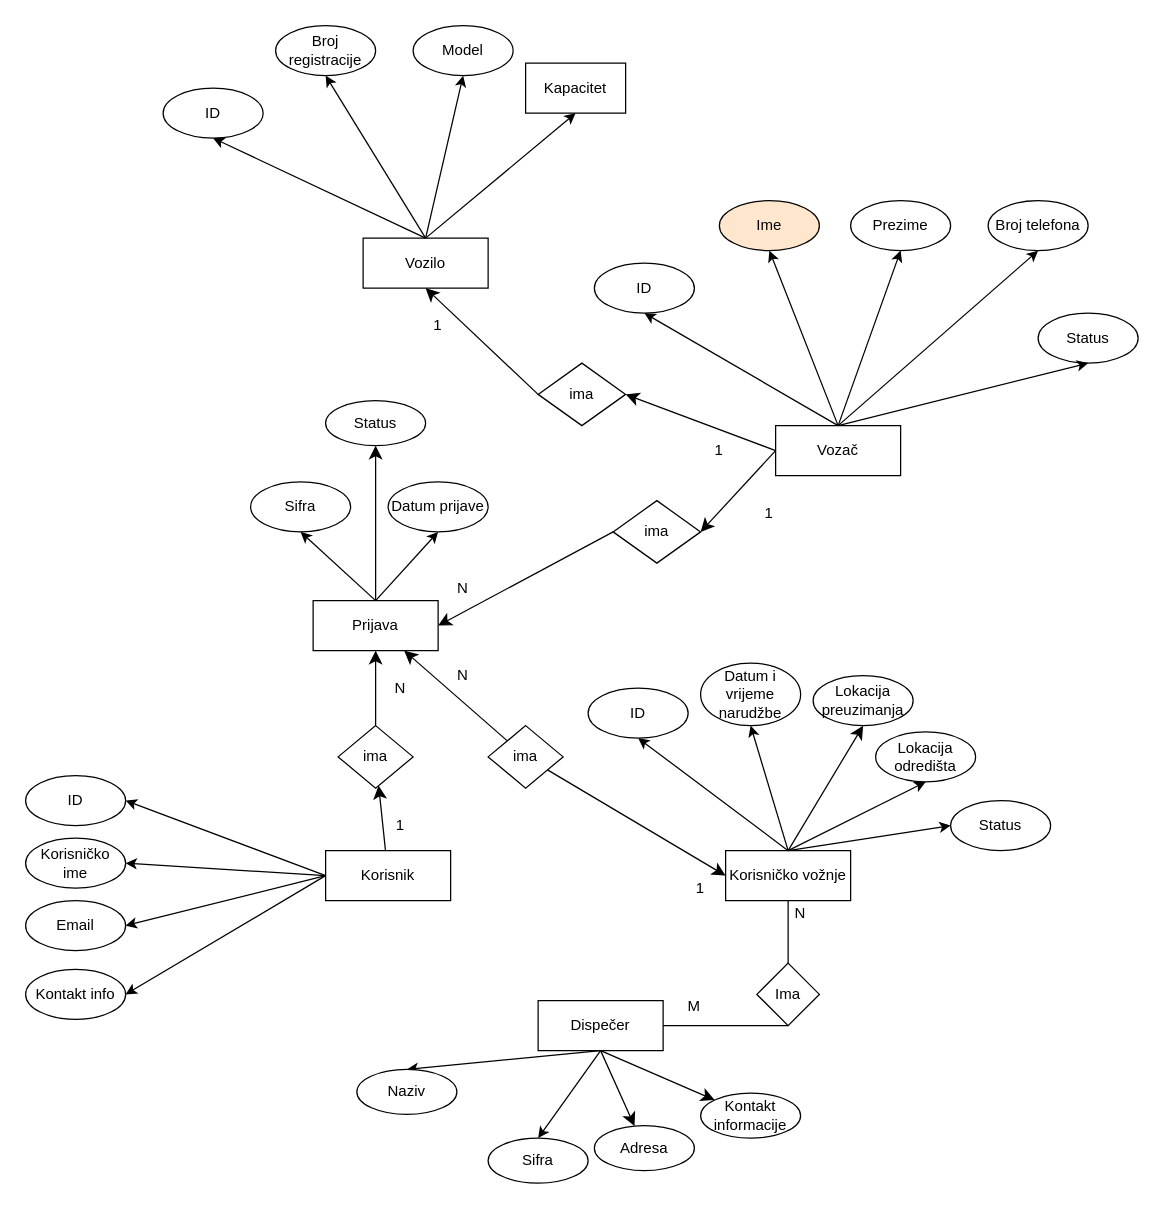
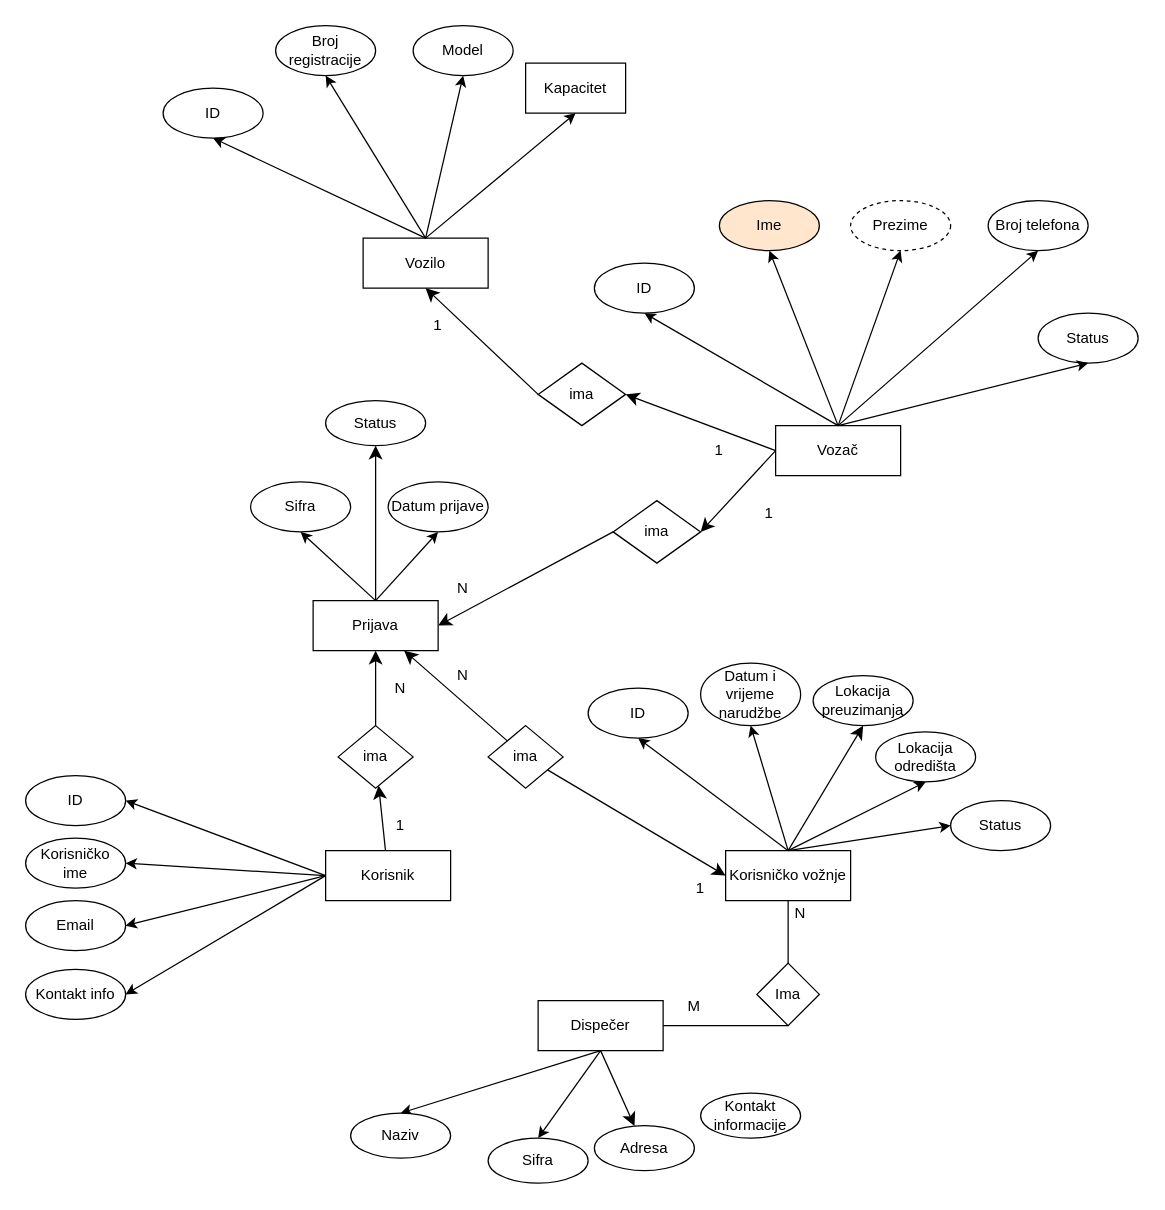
  <mxCell id="0" />
  <mxCell id="1" parent="0" />
  <mxCell id="2" style="edgeStyle=none;rounded=0;orthogonalLoop=1;jettySize=auto;html=1;exitX=0;exitY=0.25;exitDx=0;exitDy=0;entryX=1;entryY=0.5;entryDx=0;entryDy=0;" parent="1" target="7" edge="1"><mxGeometry relative="1" as="geometry"><mxPoint x="260" y="700" as="sourcePoint" /><mxPoint x="100" y="620" as="targetPoint" /></mxGeometry></mxCell>
  <mxCell id="3" style="edgeStyle=none;rounded=0;orthogonalLoop=1;jettySize=auto;html=1;exitX=0;exitY=0.25;exitDx=0;exitDy=0;entryX=1;entryY=0.5;entryDx=0;entryDy=0;" parent="1" target="8" edge="1"><mxGeometry relative="1" as="geometry"><mxPoint x="260" y="700" as="sourcePoint" /><mxPoint x="100" y="670" as="targetPoint" /></mxGeometry></mxCell>
  <mxCell id="4" style="edgeStyle=none;rounded=0;orthogonalLoop=1;jettySize=auto;html=1;exitX=0;exitY=0.25;exitDx=0;exitDy=0;entryX=1;entryY=0.5;entryDx=0;entryDy=0;" parent="1" target="9" edge="1"><mxGeometry relative="1" as="geometry"><mxPoint x="260" y="700" as="sourcePoint" /><mxPoint x="100" y="720" as="targetPoint" /></mxGeometry></mxCell>
  <mxCell id="5" style="edgeStyle=none;curved=1;rounded=0;orthogonalLoop=1;jettySize=auto;html=1;fontSize=12;startSize=8;endSize=8;" parent="1" source="6" target="44" edge="1"><mxGeometry relative="1" as="geometry" /></mxCell>
  <mxCell id="6" value="Korisnik" style="rounded=0;whiteSpace=wrap;html=1;" parent="1" vertex="1"><mxGeometry x="260" y="680" width="100" height="40" as="geometry" /></mxCell>
  <mxCell id="7" value="ID" style="ellipse;whiteSpace=wrap;html=1;" parent="1" vertex="1"><mxGeometry x="20" y="620" width="80" height="40" as="geometry" /></mxCell>
  <mxCell id="8" value="Korisničko ime" style="ellipse;whiteSpace=wrap;html=1;" parent="1" vertex="1"><mxGeometry x="20" y="670" width="80" height="40" as="geometry" /></mxCell>
  <mxCell id="9" value="Email" style="ellipse;whiteSpace=wrap;html=1;" parent="1" vertex="1"><mxGeometry x="20" y="720" width="80" height="40" as="geometry" /></mxCell>
  <mxCell id="10" style="edgeStyle=none;curved=1;rounded=0;orthogonalLoop=1;jettySize=auto;html=1;fontSize=12;startSize=8;endSize=8;" parent="1" source="12" target="34" edge="1"><mxGeometry relative="1" as="geometry" /></mxCell>
  <mxCell id="11" style="edgeStyle=none;curved=1;rounded=0;orthogonalLoop=1;jettySize=auto;html=1;entryX=0;entryY=0.5;entryDx=0;entryDy=0;fontSize=12;startSize=8;endSize=8;" parent="1" source="12" target="17" edge="1"><mxGeometry relative="1" as="geometry" /></mxCell>
  <mxCell id="12" value="ima" style="rhombus;whiteSpace=wrap;html=1;" parent="1" vertex="1"><mxGeometry x="390" y="580" width="60" height="50" as="geometry" /></mxCell>
  <mxCell id="13" style="edgeStyle=none;rounded=0;orthogonalLoop=1;jettySize=auto;html=1;exitX=0.5;exitY=0;exitDx=0;exitDy=0;entryX=0.5;entryY=1;entryDx=0;entryDy=0;" parent="1" source="17" target="30" edge="1"><mxGeometry relative="1" as="geometry" /></mxCell>
  <mxCell id="14" style="edgeStyle=none;rounded=0;orthogonalLoop=1;jettySize=auto;html=1;exitX=0.5;exitY=0;exitDx=0;exitDy=0;entryX=0.5;entryY=1;entryDx=0;entryDy=0;" parent="1" source="17" target="31" edge="1"><mxGeometry relative="1" as="geometry" /></mxCell>
  <mxCell id="15" style="edgeStyle=none;rounded=0;orthogonalLoop=1;jettySize=auto;html=1;exitX=0.5;exitY=0;exitDx=0;exitDy=0;entryX=0.5;entryY=1;entryDx=0;entryDy=0;" parent="1" source="17" target="32" edge="1"><mxGeometry relative="1" as="geometry" /></mxCell>
  <mxCell id="16" style="edgeStyle=none;curved=1;rounded=0;orthogonalLoop=1;jettySize=auto;html=1;exitX=0.5;exitY=0;exitDx=0;exitDy=0;entryX=0.5;entryY=1;entryDx=0;entryDy=0;fontSize=12;startSize=8;endSize=8;" parent="1" source="17" target="39" edge="1"><mxGeometry relative="1" as="geometry" /></mxCell>
  <mxCell id="17" value="Korisničko vožnje" style="rounded=0;whiteSpace=wrap;html=1;" parent="1" vertex="1"><mxGeometry x="580" y="680" width="100" height="40" as="geometry" /></mxCell>
  <mxCell id="18" style="edgeStyle=none;rounded=0;orthogonalLoop=1;jettySize=auto;html=1;exitX=0.5;exitY=1;exitDx=0;exitDy=0;entryX=0.5;entryY=0;entryDx=0;entryDy=0;" parent="1" source="22" target="28" edge="1"><mxGeometry relative="1" as="geometry" /></mxCell>
  <mxCell id="19" style="edgeStyle=none;rounded=0;orthogonalLoop=1;jettySize=auto;html=1;exitX=0.5;exitY=1;exitDx=0;exitDy=0;entryX=0.5;entryY=0;entryDx=0;entryDy=0;" parent="1" source="22" target="29" edge="1"><mxGeometry relative="1" as="geometry" /></mxCell>
  <mxCell id="20" style="edgeStyle=none;curved=1;rounded=0;orthogonalLoop=1;jettySize=auto;html=1;fontSize=12;startSize=8;endSize=8;exitX=0.5;exitY=1;exitDx=0;exitDy=0;" parent="1" source="22" target="40" edge="1"><mxGeometry relative="1" as="geometry" /></mxCell>
- <mxCell id="21" style="edgeStyle=none;curved=1;rounded=0;orthogonalLoop=1;jettySize=auto;html=1;exitX=0.5;exitY=1;exitDx=0;exitDy=0;fontSize=12;startSize=8;endSize=8;" parent="1" source="22" target="41" edge="1"><mxGeometry relative="1" as="geometry" /></mxCell>
  <mxCell id="22" value="Dispečer" style="rounded=0;whiteSpace=wrap;html=1;" parent="1" vertex="1"><mxGeometry x="430" y="800" width="100" height="40" as="geometry" /></mxCell>
  <mxCell id="23" value="Ima" style="rhombus;whiteSpace=wrap;html=1;" parent="1" vertex="1"><mxGeometry x="605" y="770" width="50" height="50" as="geometry" /></mxCell>
  <mxCell id="24" value="" style="endArrow=none;html=1;rounded=0;exitX=0.5;exitY=1;exitDx=0;exitDy=0;entryX=0.5;entryY=0;entryDx=0;entryDy=0;" parent="1" source="17" target="23" edge="1"><mxGeometry width="50" height="50" relative="1" as="geometry"><mxPoint x="710" y="790" as="sourcePoint" /><mxPoint x="760" y="740" as="targetPoint" /></mxGeometry></mxCell>
  <mxCell id="25" value="" style="endArrow=none;html=1;rounded=0;exitX=0.5;exitY=1;exitDx=0;exitDy=0;" parent="1" source="23" target="22" edge="1"><mxGeometry width="50" height="50" relative="1" as="geometry"><mxPoint x="710" y="790" as="sourcePoint" /><mxPoint x="760" y="740" as="targetPoint" /></mxGeometry></mxCell>
  <mxCell id="26" value="M" style="text;html=1;strokeColor=none;fillColor=none;align=center;verticalAlign=middle;whiteSpace=wrap;rounded=0;" parent="1" vertex="1"><mxGeometry x="535" y="795" width="40" height="20" as="geometry" /></mxCell>
  <mxCell id="27" value="N" style="text;html=1;strokeColor=none;fillColor=none;align=center;verticalAlign=middle;whiteSpace=wrap;rounded=0;" parent="1" vertex="1"><mxGeometry x="620" y="720" width="40" height="20" as="geometry" /></mxCell>
  <mxCell id="28" value="Sifra" style="ellipse;whiteSpace=wrap;html=1;" parent="1" vertex="1"><mxGeometry x="390" y="910" width="80" height="36" as="geometry" /></mxCell>
- <mxCell id="29" value="Naziv" style="ellipse;whiteSpace=wrap;html=1;" parent="1" vertex="1"><mxGeometry x="285" y="855" width="80" height="36" as="geometry" /></mxCell>
+ <mxCell id="29" value="Naziv" style="ellipse;whiteSpace=wrap;html=1;" parent="1" vertex="1"><mxGeometry x="280" y="890" width="80" height="36" as="geometry" /></mxCell>
  <mxCell id="30" value="ID" style="ellipse;whiteSpace=wrap;html=1;" parent="1" vertex="1"><mxGeometry x="470" y="550" width="80" height="40" as="geometry" /></mxCell>
  <mxCell id="31" value="Datum i vrijeme narudžbe" style="ellipse;whiteSpace=wrap;html=1;" parent="1" vertex="1"><mxGeometry x="560" y="530" width="80" height="50" as="geometry" /></mxCell>
  <mxCell id="32" value="Lokacija odredišta" style="ellipse;whiteSpace=wrap;html=1;" parent="1" vertex="1"><mxGeometry x="700" y="585" width="80" height="40" as="geometry" /></mxCell>
  <mxCell id="33" style="edgeStyle=none;curved=1;rounded=0;orthogonalLoop=1;jettySize=auto;html=1;fontSize=12;startSize=8;endSize=8;" parent="1" source="34" target="42" edge="1"><mxGeometry relative="1" as="geometry" /></mxCell>
  <mxCell id="34" value="Prijava" style="rounded=0;whiteSpace=wrap;html=1;" parent="1" vertex="1"><mxGeometry x="250" y="480" width="100" height="40" as="geometry" /></mxCell>
  <mxCell id="35" style="edgeStyle=none;rounded=0;orthogonalLoop=1;jettySize=auto;html=1;entryX=0.5;entryY=1;entryDx=0;entryDy=0;exitX=0.5;exitY=0;exitDx=0;exitDy=0;" parent="1" source="34" target="36" edge="1"><mxGeometry relative="1" as="geometry"><mxPoint x="280" y="480" as="sourcePoint" /></mxGeometry></mxCell>
  <mxCell id="36" value="Sifra" style="ellipse;whiteSpace=wrap;html=1;" parent="1" vertex="1"><mxGeometry x="200" y="385" width="80" height="40" as="geometry" /></mxCell>
  <mxCell id="37" style="edgeStyle=none;rounded=0;orthogonalLoop=1;jettySize=auto;html=1;entryX=0.5;entryY=1;entryDx=0;entryDy=0;" parent="1" target="38" edge="1"><mxGeometry relative="1" as="geometry"><mxPoint x="300" y="480" as="sourcePoint" /></mxGeometry></mxCell>
  <mxCell id="38" value="Datum prijave" style="ellipse;whiteSpace=wrap;html=1;" parent="1" vertex="1"><mxGeometry x="310" y="385" width="80" height="40" as="geometry" /></mxCell>
  <mxCell id="39" value="Lokacija preuzimanja" style="ellipse;whiteSpace=wrap;html=1;" parent="1" vertex="1"><mxGeometry x="650" y="540" width="80" height="40" as="geometry" /></mxCell>
  <mxCell id="40" value="Adresa" style="ellipse;whiteSpace=wrap;html=1;" parent="1" vertex="1"><mxGeometry x="475" y="900" width="80" height="36" as="geometry" /></mxCell>
  <mxCell id="41" value="Kontakt informacije" style="ellipse;whiteSpace=wrap;html=1;" parent="1" vertex="1"><mxGeometry x="560" y="874" width="80" height="36" as="geometry" /></mxCell>
  <mxCell id="42" value="Status" style="ellipse;whiteSpace=wrap;html=1;" parent="1" vertex="1"><mxGeometry x="260" y="320" width="80" height="36" as="geometry" /></mxCell>
  <mxCell id="43" style="edgeStyle=none;curved=1;rounded=0;orthogonalLoop=1;jettySize=auto;html=1;fontSize=12;startSize=8;endSize=8;" parent="1" source="44" target="34" edge="1"><mxGeometry relative="1" as="geometry" /></mxCell>
  <mxCell id="44" value="ima" style="rhombus;whiteSpace=wrap;html=1;" parent="1" vertex="1"><mxGeometry x="270" y="580" width="60" height="50" as="geometry" /></mxCell>
  <mxCell id="45" value="1" style="text;html=1;strokeColor=none;fillColor=none;align=center;verticalAlign=middle;whiteSpace=wrap;rounded=0;" parent="1" vertex="1"><mxGeometry x="300" y="650" width="40" height="20" as="geometry" /></mxCell>
  <mxCell id="46" value="N" style="text;html=1;strokeColor=none;fillColor=none;align=center;verticalAlign=middle;whiteSpace=wrap;rounded=0;" parent="1" vertex="1"><mxGeometry x="300" y="540" width="40" height="20" as="geometry" /></mxCell>
  <mxCell id="47" value="1" style="text;html=1;strokeColor=none;fillColor=none;align=center;verticalAlign=middle;whiteSpace=wrap;rounded=0;" parent="1" vertex="1"><mxGeometry x="540" y="700" width="40" height="20" as="geometry" /></mxCell>
  <mxCell id="48" value="N" style="text;html=1;strokeColor=none;fillColor=none;align=center;verticalAlign=middle;whiteSpace=wrap;rounded=0;" parent="1" vertex="1"><mxGeometry x="350" y="530" width="40" height="20" as="geometry" /></mxCell>
  <mxCell id="49" value="Kontakt info" style="ellipse;whiteSpace=wrap;html=1;" parent="1" vertex="1"><mxGeometry x="20" y="775" width="80" height="40" as="geometry" /></mxCell>
  <mxCell id="50" style="edgeStyle=none;rounded=0;orthogonalLoop=1;jettySize=auto;html=1;exitX=0;exitY=0.5;exitDx=0;exitDy=0;entryX=1;entryY=0.5;entryDx=0;entryDy=0;" parent="1" source="6" target="49" edge="1"><mxGeometry relative="1" as="geometry"><mxPoint x="220" y="770" as="sourcePoint" /><mxPoint x="60" y="810" as="targetPoint" /></mxGeometry></mxCell>
  <mxCell id="51" value="Vozač" style="rounded=0;whiteSpace=wrap;html=1;" parent="1" vertex="1"><mxGeometry x="620" y="340" width="100" height="40" as="geometry" /></mxCell>
  <mxCell id="52" value="Vozilo" style="rounded=0;whiteSpace=wrap;html=1;" parent="1" vertex="1"><mxGeometry x="290" y="190" width="100" height="40" as="geometry" /></mxCell>
  <mxCell id="53" value="ima" style="rhombus;whiteSpace=wrap;html=1;" vertex="1" parent="1"><mxGeometry x="490" y="400" width="70" height="50" as="geometry" /></mxCell>
  <mxCell id="54" style="edgeStyle=none;curved=1;rounded=0;orthogonalLoop=1;jettySize=auto;html=1;fontSize=12;startSize=8;endSize=8;exitX=0;exitY=0.5;exitDx=0;exitDy=0;entryX=1;entryY=0.5;entryDx=0;entryDy=0;" edge="1" parent="1" source="51" target="53"><mxGeometry relative="1" as="geometry"><mxPoint x="510" y="360" as="sourcePoint" /><mxPoint x="504" y="308" as="targetPoint" /></mxGeometry></mxCell>
  <mxCell id="55" style="edgeStyle=none;curved=1;rounded=0;orthogonalLoop=1;jettySize=auto;html=1;fontSize=12;startSize=8;endSize=8;entryX=1;entryY=0.5;entryDx=0;entryDy=0;exitX=0;exitY=0.5;exitDx=0;exitDy=0;" edge="1" parent="1" source="53" target="34"><mxGeometry relative="1" as="geometry"><mxPoint x="430" y="450" as="sourcePoint" /><mxPoint x="348" y="378" as="targetPoint" /></mxGeometry></mxCell>
  <mxCell id="56" value="1" style="text;html=1;strokeColor=none;fillColor=none;align=center;verticalAlign=middle;whiteSpace=wrap;rounded=0;" vertex="1" parent="1"><mxGeometry x="590" y="400" width="50" height="20" as="geometry" /></mxCell>
  <mxCell id="57" value="N" style="text;html=1;strokeColor=none;fillColor=none;align=center;verticalAlign=middle;whiteSpace=wrap;rounded=0;" vertex="1" parent="1"><mxGeometry x="350" y="460" width="40" height="20" as="geometry" /></mxCell>
  <mxCell id="58" value="ID" style="ellipse;whiteSpace=wrap;html=1;" vertex="1" parent="1"><mxGeometry x="475" y="210" width="80" height="40" as="geometry" /></mxCell>
  <mxCell id="59" value="Ime" style="ellipse;whiteSpace=wrap;html=1;fillColor=#ffe6cc;" vertex="1" parent="1"><mxGeometry x="575" y="160" width="80" height="40" as="geometry" /></mxCell>
- <mxCell id="60" value="Prezime" style="ellipse;whiteSpace=wrap;html=1;" vertex="1" parent="1"><mxGeometry x="680" y="160" width="80" height="40" as="geometry" /></mxCell>
+ <mxCell id="60" value="Prezime" style="ellipse;whiteSpace=wrap;html=1;dashed=1;" vertex="1" parent="1"><mxGeometry x="680" y="160" width="80" height="40" as="geometry" /></mxCell>
  <mxCell id="61" value="&lt;div&gt;Broj telefona&lt;/div&gt;" style="ellipse;whiteSpace=wrap;html=1;" vertex="1" parent="1"><mxGeometry x="790" y="160" width="80" height="40" as="geometry" /></mxCell>
  <mxCell id="62" value="Broj registracije" style="ellipse;whiteSpace=wrap;html=1;" vertex="1" parent="1"><mxGeometry x="220" y="20" width="80" height="40" as="geometry" /></mxCell>
  <mxCell id="63" value="Status" style="ellipse;whiteSpace=wrap;html=1;" vertex="1" parent="1"><mxGeometry x="830" y="250" width="80" height="40" as="geometry" /></mxCell>
  <mxCell id="64" style="edgeStyle=none;rounded=0;orthogonalLoop=1;jettySize=auto;html=1;entryX=0.5;entryY=1;entryDx=0;entryDy=0;exitX=0.5;exitY=0;exitDx=0;exitDy=0;" edge="1" parent="1" source="51" target="59"><mxGeometry relative="1" as="geometry"><mxPoint x="630" y="270" as="sourcePoint" /><mxPoint x="570" y="215" as="targetPoint" /></mxGeometry></mxCell>
  <mxCell id="65" style="edgeStyle=none;rounded=0;orthogonalLoop=1;jettySize=auto;html=1;entryX=0.5;entryY=1;entryDx=0;entryDy=0;exitX=0.5;exitY=0;exitDx=0;exitDy=0;" edge="1" parent="1" source="51" target="58"><mxGeometry relative="1" as="geometry"><mxPoint x="590" y="290" as="sourcePoint" /><mxPoint x="530" y="235" as="targetPoint" /></mxGeometry></mxCell>
  <mxCell id="66" style="edgeStyle=none;rounded=0;orthogonalLoop=1;jettySize=auto;html=1;entryX=0.5;entryY=1;entryDx=0;entryDy=0;" edge="1" parent="1" target="60"><mxGeometry relative="1" as="geometry"><mxPoint x="670" y="340" as="sourcePoint" /><mxPoint x="640" y="235" as="targetPoint" /></mxGeometry></mxCell>
  <mxCell id="67" style="edgeStyle=none;rounded=0;orthogonalLoop=1;jettySize=auto;html=1;entryX=0.5;entryY=1;entryDx=0;entryDy=0;" edge="1" parent="1" target="61"><mxGeometry relative="1" as="geometry"><mxPoint x="670" y="340" as="sourcePoint" /><mxPoint x="680" y="195" as="targetPoint" /></mxGeometry></mxCell>
  <mxCell id="68" style="edgeStyle=none;rounded=0;orthogonalLoop=1;jettySize=auto;html=1;entryX=0.5;entryY=1;entryDx=0;entryDy=0;exitX=0.5;exitY=0;exitDx=0;exitDy=0;" edge="1" parent="1" source="51" target="63"><mxGeometry relative="1" as="geometry"><mxPoint x="810" y="340" as="sourcePoint" /><mxPoint x="750" y="285" as="targetPoint" /></mxGeometry></mxCell>
  <mxCell id="69" value="Status" style="ellipse;whiteSpace=wrap;html=1;" vertex="1" parent="1"><mxGeometry x="760" y="640" width="80" height="40" as="geometry" /></mxCell>
  <mxCell id="70" style="edgeStyle=none;rounded=0;orthogonalLoop=1;jettySize=auto;html=1;exitX=0.5;exitY=0;exitDx=0;exitDy=0;entryX=0;entryY=0.5;entryDx=0;entryDy=0;" edge="1" parent="1" source="17" target="69"><mxGeometry relative="1" as="geometry"><mxPoint x="740" y="740" as="sourcePoint" /><mxPoint x="850" y="685" as="targetPoint" /></mxGeometry></mxCell>
  <mxCell id="71" value="ID" style="ellipse;whiteSpace=wrap;html=1;" vertex="1" parent="1"><mxGeometry x="130" y="70" width="80" height="40" as="geometry" /></mxCell>
  <mxCell id="72" value="Model" style="ellipse;whiteSpace=wrap;html=1;" vertex="1" parent="1"><mxGeometry x="330" y="20" width="80" height="40" as="geometry" /></mxCell>
  <mxCell id="73" value="Kapacitet" style="whiteSpace=wrap;html=1;rounded=0;" vertex="1" parent="1"><mxGeometry x="420" y="50" width="80" height="40" as="geometry" /></mxCell>
  <mxCell id="74" value="1" style="text;html=1;strokeColor=none;fillColor=none;align=center;verticalAlign=middle;whiteSpace=wrap;rounded=0;" vertex="1" parent="1"><mxGeometry x="550" y="350" width="50" height="20" as="geometry" /></mxCell>
  <mxCell id="75" value="1" style="text;html=1;strokeColor=none;fillColor=none;align=center;verticalAlign=middle;whiteSpace=wrap;rounded=0;" vertex="1" parent="1"><mxGeometry x="325" y="250" width="50" height="20" as="geometry" /></mxCell>
  <mxCell id="76" style="edgeStyle=none;rounded=0;orthogonalLoop=1;jettySize=auto;html=1;entryX=0.5;entryY=1;entryDx=0;entryDy=0;exitX=0.5;exitY=0;exitDx=0;exitDy=0;" edge="1" parent="1" source="52" target="71"><mxGeometry relative="1" as="geometry"><mxPoint x="230" y="150" as="sourcePoint" /><mxPoint x="75" y="60" as="targetPoint" /></mxGeometry></mxCell>
  <mxCell id="77" style="edgeStyle=none;rounded=0;orthogonalLoop=1;jettySize=auto;html=1;entryX=0.5;entryY=1;entryDx=0;entryDy=0;exitX=0.5;exitY=0;exitDx=0;exitDy=0;" edge="1" parent="1" source="52" target="62"><mxGeometry relative="1" as="geometry"><mxPoint x="300" y="120" as="sourcePoint" /><mxPoint x="145" y="30" as="targetPoint" /></mxGeometry></mxCell>
  <mxCell id="78" style="edgeStyle=none;rounded=0;orthogonalLoop=1;jettySize=auto;html=1;entryX=0.5;entryY=1;entryDx=0;entryDy=0;exitX=0.5;exitY=0;exitDx=0;exitDy=0;" edge="1" parent="1" source="52" target="72"><mxGeometry relative="1" as="geometry"><mxPoint x="340" y="100" as="sourcePoint" /><mxPoint x="185" y="10" as="targetPoint" /></mxGeometry></mxCell>
  <mxCell id="79" style="edgeStyle=none;rounded=0;orthogonalLoop=1;jettySize=auto;html=1;entryX=0.5;entryY=1;entryDx=0;entryDy=0;exitX=0.5;exitY=0;exitDx=0;exitDy=0;" edge="1" parent="1" source="52" target="73"><mxGeometry relative="1" as="geometry"><mxPoint x="390" y="150" as="sourcePoint" /><mxPoint x="235" y="60" as="targetPoint" /></mxGeometry></mxCell>
  <mxCell id="80" value="ima" style="rhombus;whiteSpace=wrap;html=1;" vertex="1" parent="1"><mxGeometry x="430" y="290" width="70" height="50" as="geometry" /></mxCell>
  <mxCell id="81" style="edgeStyle=none;curved=1;rounded=0;orthogonalLoop=1;jettySize=auto;html=1;fontSize=12;startSize=8;endSize=8;entryX=1;entryY=0.5;entryDx=0;entryDy=0;" edge="1" parent="1" target="80"><mxGeometry relative="1" as="geometry"><mxPoint x="620" y="360" as="sourcePoint" /><mxPoint x="490" y="395" as="targetPoint" /></mxGeometry></mxCell>
  <mxCell id="82" style="edgeStyle=none;curved=1;rounded=0;orthogonalLoop=1;jettySize=auto;html=1;fontSize=12;startSize=8;endSize=8;exitX=0;exitY=0.5;exitDx=0;exitDy=0;entryX=0.5;entryY=1;entryDx=0;entryDy=0;" edge="1" parent="1" source="80" target="52"><mxGeometry relative="1" as="geometry"><mxPoint x="410" y="270" as="sourcePoint" /><mxPoint x="350" y="335" as="targetPoint" /></mxGeometry></mxCell>
